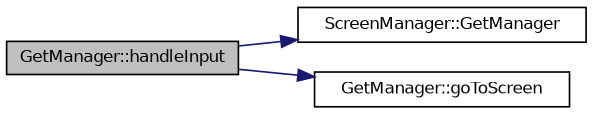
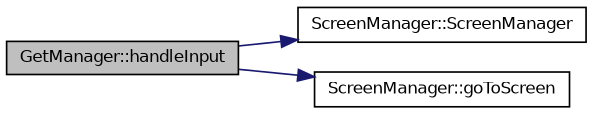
  digraph {
    rankdir=LR
    node [color=black fillcolor=white fontname=Helvetica fontsize=10 shape=record style=filled]
    edge [color=midnightblue fontname=Helvetica fontsize=10 labelfontname=Helvetica labelfontsize=10 style=solid]
    n1 [fillcolor=grey75 fontcolor=black height=0.2 label="GetManager::handleInput" width=0.4]
-   n2 [height=0.2 label="ScreenManager::GetManager" width=0.4]
-   n3 [height=0.2 label="GetManager::goToScreen" width=0.4]
+   n2 [height=0.2 label="ScreenManager::ScreenManager" width=0.4]
+   n3 [height=0.2 label="ScreenManager::goToScreen" width=0.4]
    n1 -> n2
    n1 -> n3
  }
